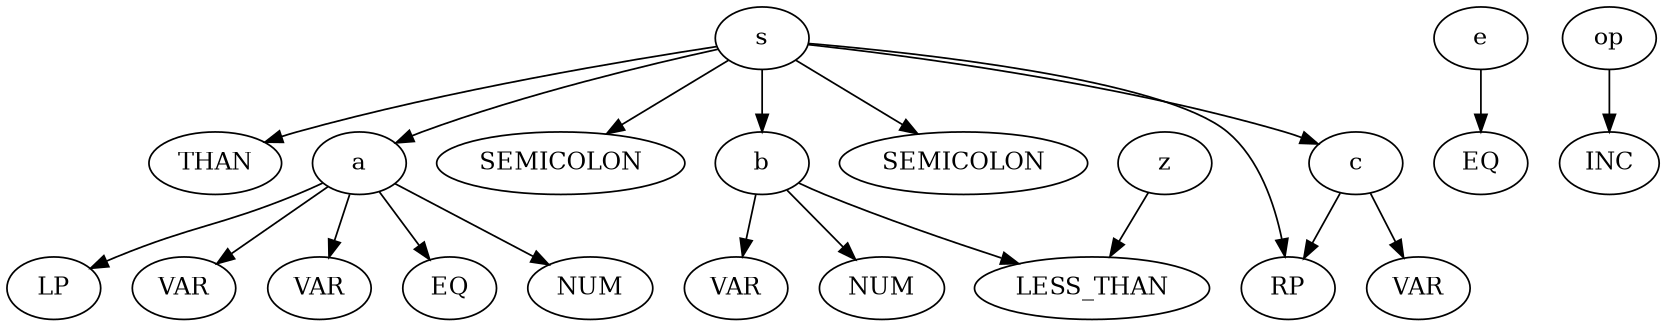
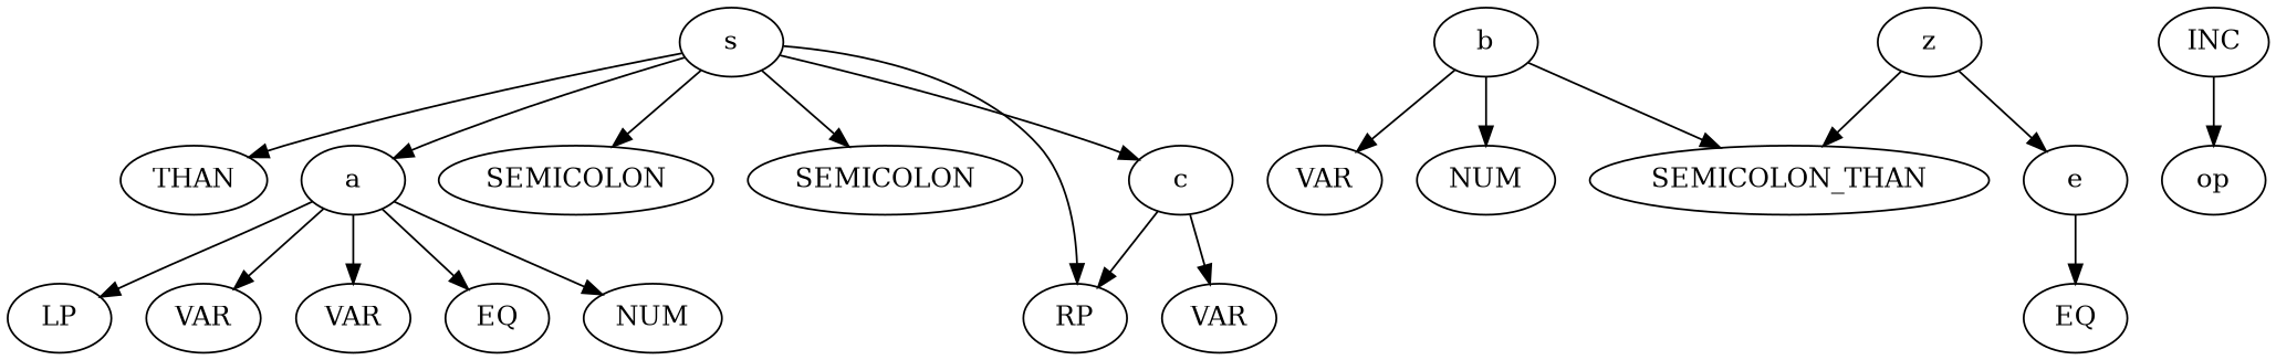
  digraph {
    n1 [label=s]
    n2 [label=THAN]
    n3 [label=a]
    n4 [label=SEMICOLON]
    n5 [label=b]
    n6 [label=SEMICOLON]
    n7 [label=c]
    n8 [label=RP]
    n9 [label=LP]
    n10 [label=VAR]
    n11 [label=VAR]
    n12 [label=EQ]
    n13 [label=NUM]
    n14 [label=VAR]
    n15 [label=NUM]
-   n16 [label=LESS_THAN]
+   n16 [label=SEMICOLON_THAN]
    n17 [label=VAR]
    n18 [label=z]
    n19 [label=e]
    n20 [label=EQ]
    n21 [label=op]
    n22 [label=INC]
    n1 -> n2
    n1 -> n3
    n1 -> n4
-   n1 -> n5
    n1 -> n6
    n1 -> n7
    n1 -> n8
    n3 -> n9
    n3 -> n10
    n3 -> n11
    n3 -> n12
    n3 -> n13
    n5 -> n14
    n5 -> n15
    n5 -> n16
    n7 -> n8
    n7 -> n17
    n18 -> n16
+   n18 -> n19
    n19 -> n20
-   n21 -> n22
+   n22 -> n21
  }
